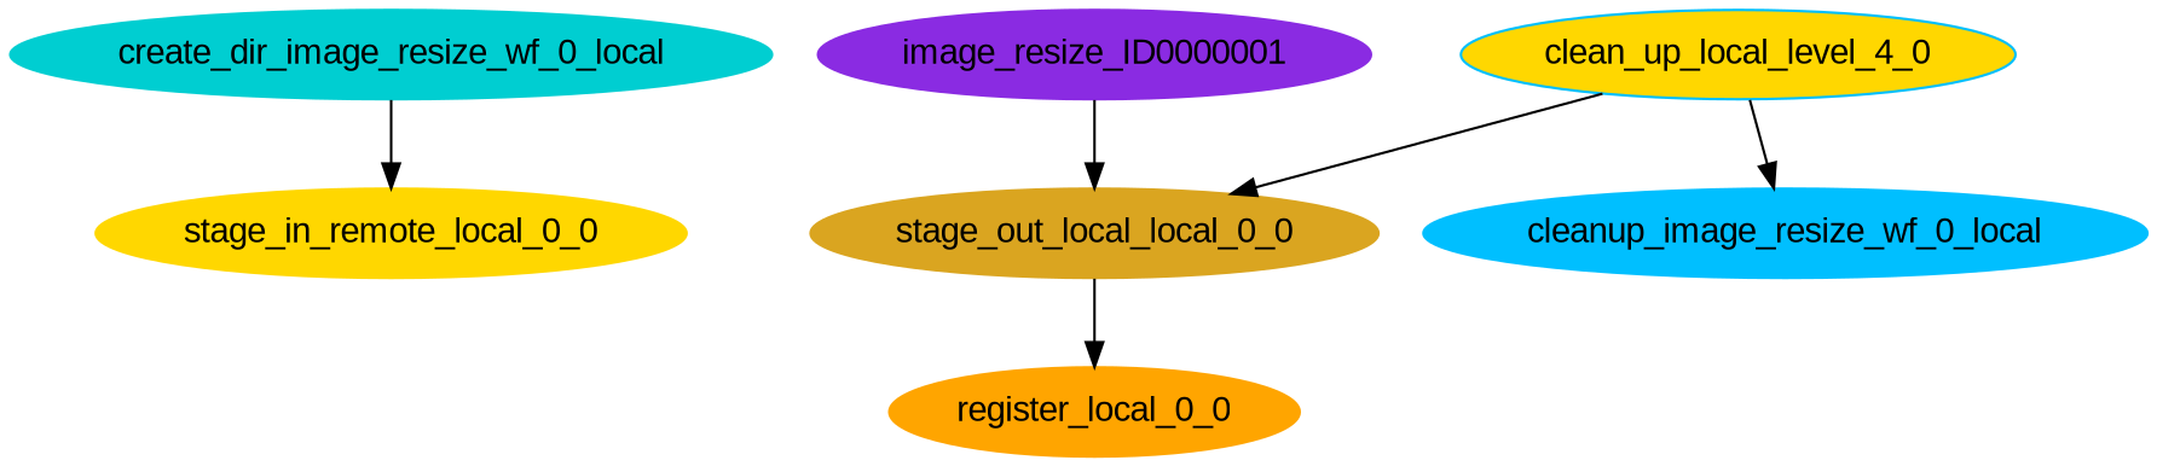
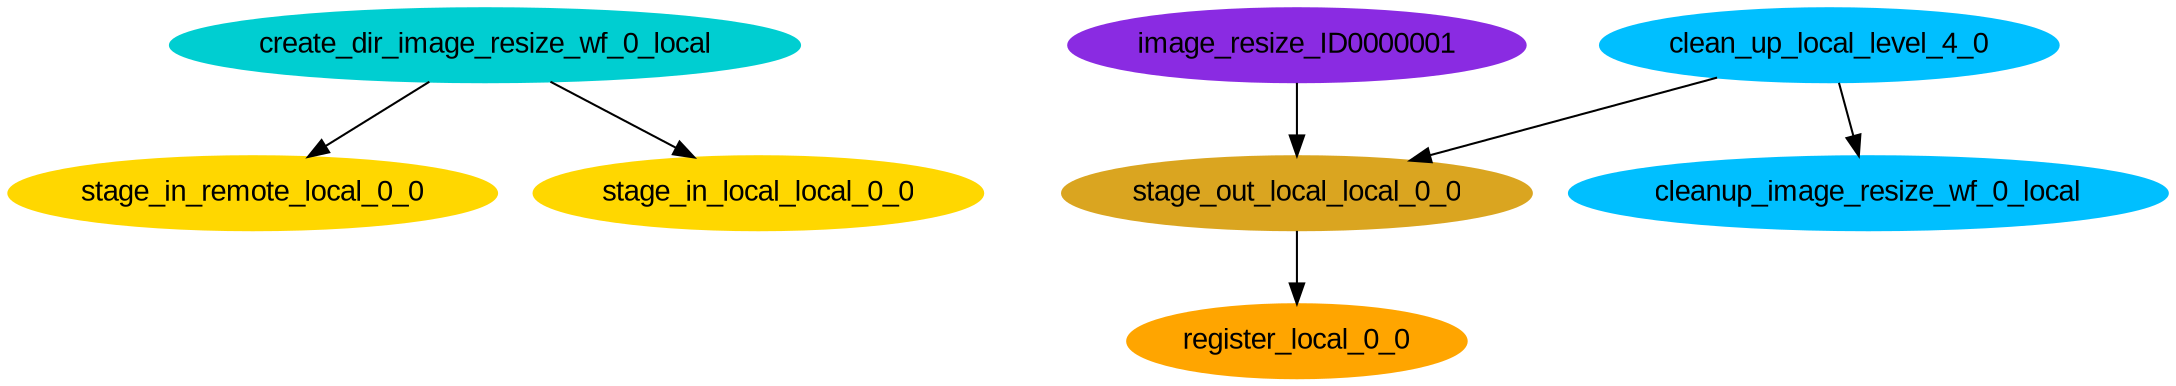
  digraph {
    fontname="Liberation Sans"
    node [color=gold fontname="Liberation Sans" shape=ellipse style=filled]
    edge [arrowhead=normal arrowsize=1.0 fontname="Liberation Sans"]
    n1 [label=stage_in_remote_local_0_0]
    n2 [color=blueviolet label=image_resize_ID0000001]
    n3 [color=goldenrod label=stage_out_local_local_0_0]
    n4 [color=orange label=register_local_0_0]
    n5 [color=darkturquoise label=create_dir_image_resize_wf_0_local]
+   n6 [label=stage_in_local_local_0_0]
    n7 [color=deepskyblue label=cleanup_image_resize_wf_0_local]
-   n8 [color=deepskyblue label=clean_up_local_level_4_0 fillcolor=gold]
+   n8 [color=deepskyblue label=clean_up_local_level_4_0]
    n2 -> n3
    n3 -> n4
    n5 -> n1
+   n5 -> n6
    n8 -> n3
    n8 -> n7
  }
